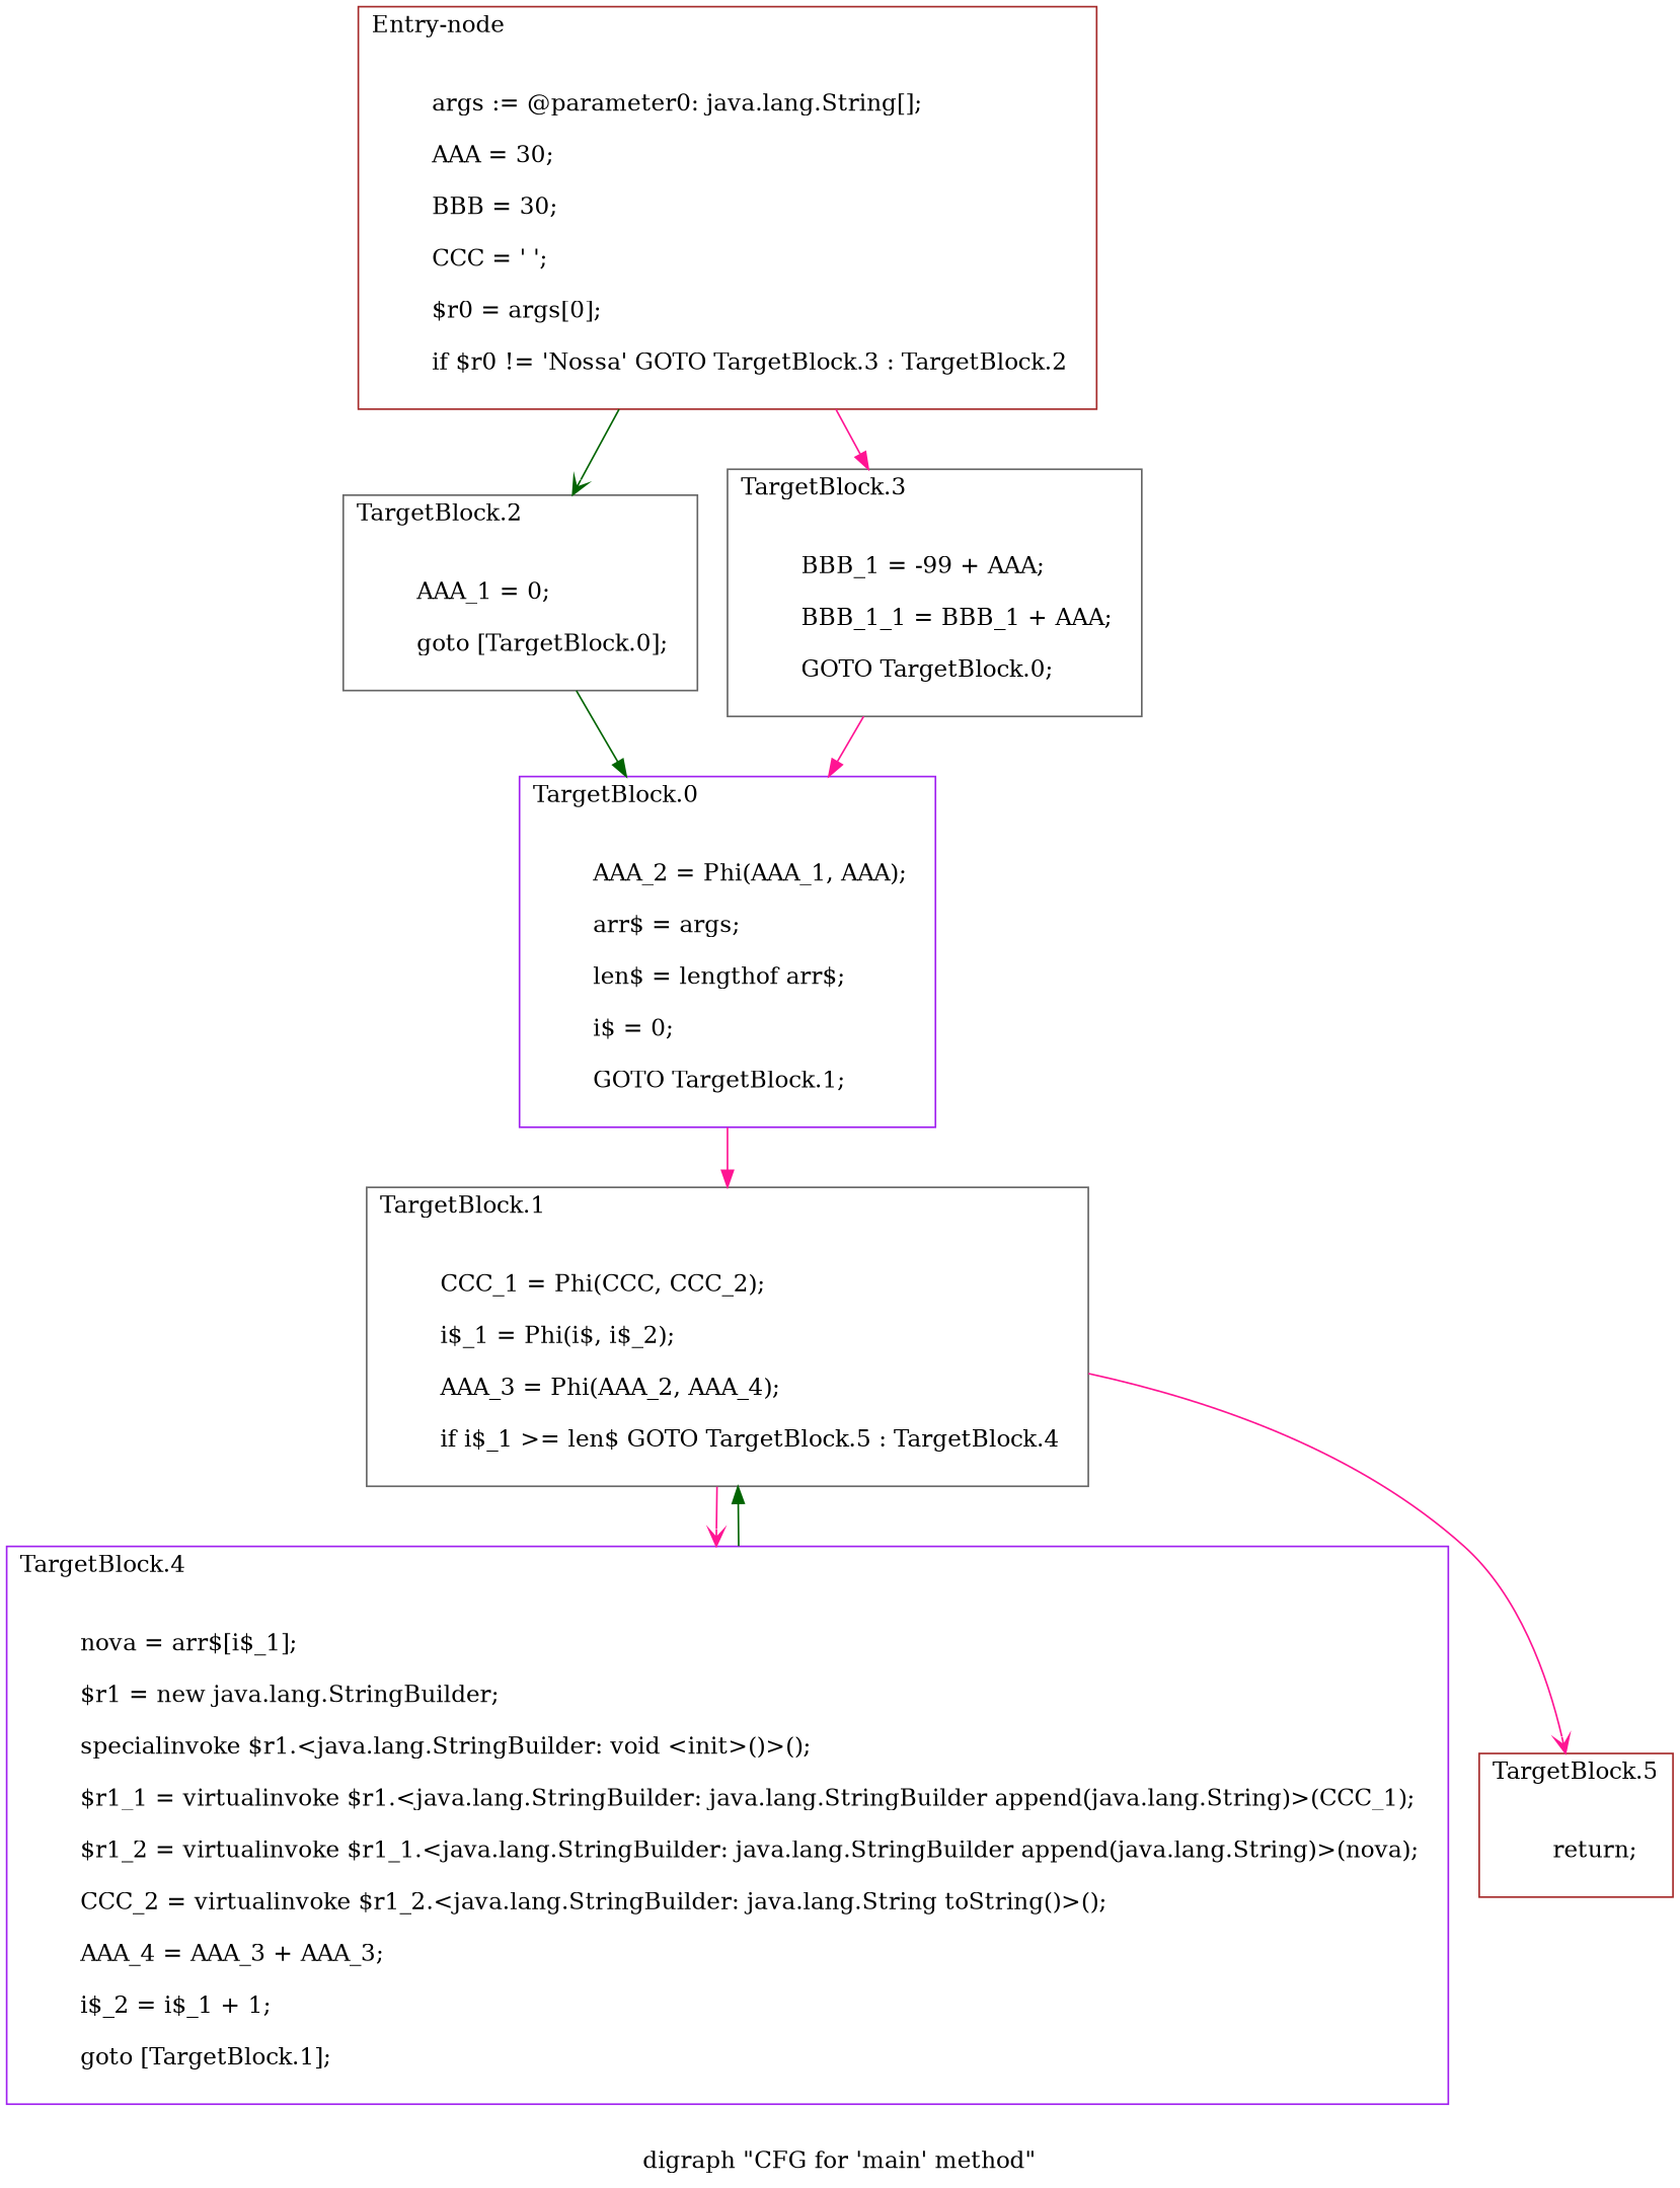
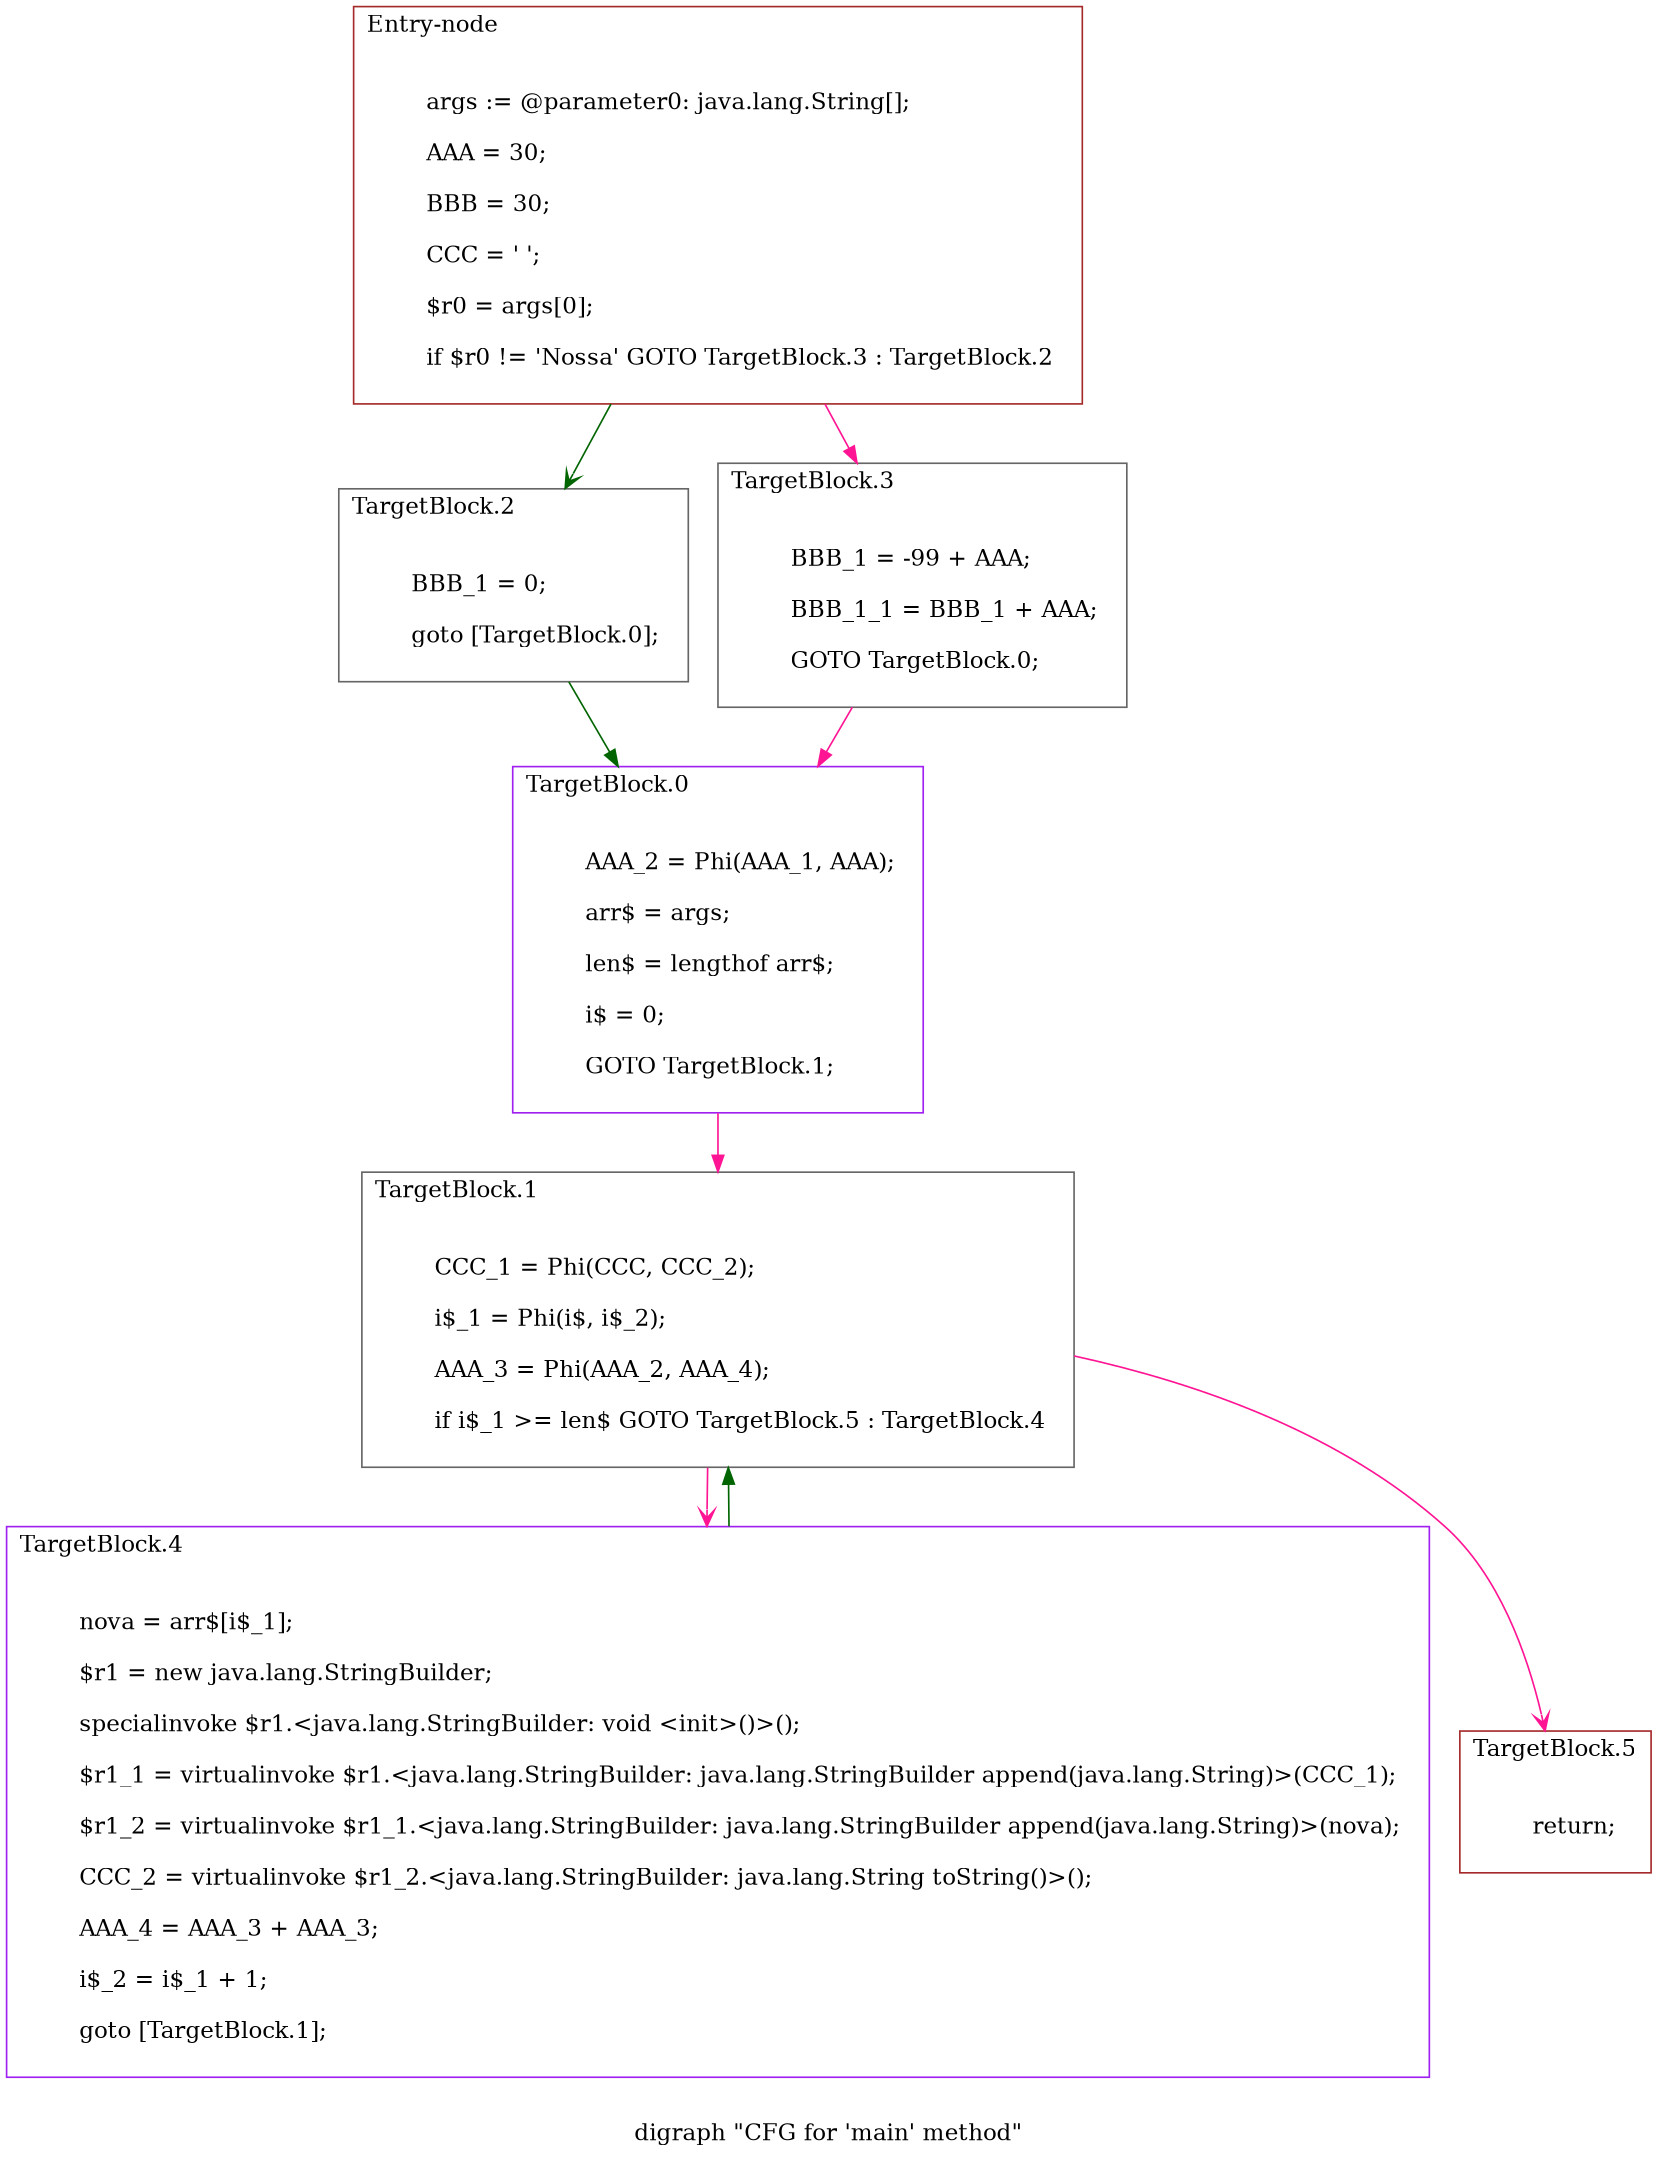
  digraph {
    label="digraph \"CFG for 'main' method\""
    node [color=gray40 shape=box]
    edge [color=deeppink arrowhead=normal]
    n1 [label="TargetBlock.1\l\l\n	CCC_1 = Phi(CCC, CCC_2);  \l\n	i$_1 = Phi(i$, i$_2);  \l\n	AAA_3 = Phi(AAA_2, AAA_4);  \l\n	if i$_1 >= len$ GOTO TargetBlock.5 : TargetBlock.4  \l\n"]
    n2 [color=purple label="TargetBlock.4\l\l\n	nova = arr$[i$_1];  \l\n	$r1 = new java.lang.StringBuilder;  \l\n	specialinvoke $r1.<java.lang.StringBuilder: void <init>()>();  \l\n	$r1_1 = virtualinvoke $r1.<java.lang.StringBuilder: java.lang.StringBuilder append(java.lang.String)>(CCC_1);  \l\n	$r1_2 = virtualinvoke $r1_1.<java.lang.StringBuilder: java.lang.StringBuilder append(java.lang.String)>(nova);  \l\n	CCC_2 = virtualinvoke $r1_2.<java.lang.StringBuilder: java.lang.String toString()>();  \l\n	AAA_4 = AAA_3 + AAA_3;  \l\n	i$_2 = i$_1 + 1;  \l\n	goto [TargetBlock.1];  \l\n"]
    n3 [color=brown label="TargetBlock.5\l\l\n	return;  \l\n"]
    n4 [color=purple label="TargetBlock.0\l\l\n	AAA_2 = Phi(AAA_1, AAA);  \l\n	arr$ = args;  \l\n	len$ = lengthof arr$;  \l\n	i$ = 0;  \l\n	GOTO TargetBlock.1;  \l\n"]
-   n5 [label="TargetBlock.2\l\l\n	AAA_1 = 0;  \l\n	goto [TargetBlock.0];  \l\n"]
+   n5 [label="TargetBlock.2\l\l\n	BBB_1 = 0;  \l\n	goto [TargetBlock.0];  \l\n"]
    n6 [color=brown label="Entry-node\l\l\n	args := @parameter0: java.lang.String[];  \l\n	AAA = 30;  \l\n	BBB = 30;  \l\n	CCC = ' ';  \l\n	$r0 = args[0];  \l\n	if $r0 != 'Nossa' GOTO TargetBlock.3 : TargetBlock.2  \l\n"]
    n7 [label="TargetBlock.3\l\l\n	BBB_1 = -99 + AAA;  \l\n	BBB_1_1 = BBB_1 + AAA;  \l\n	GOTO TargetBlock.0;  \l\n"]
    n1 -> n2 [arrowhead=vee]
    n1 -> n3 [arrowhead=vee]
    n2 -> n1 [color=darkgreen]
    n4 -> n1
    n5 -> n4 [color=darkgreen]
    n6 -> n5 [color=darkgreen arrowhead=vee]
    n6 -> n7
    n7 -> n4
  }
